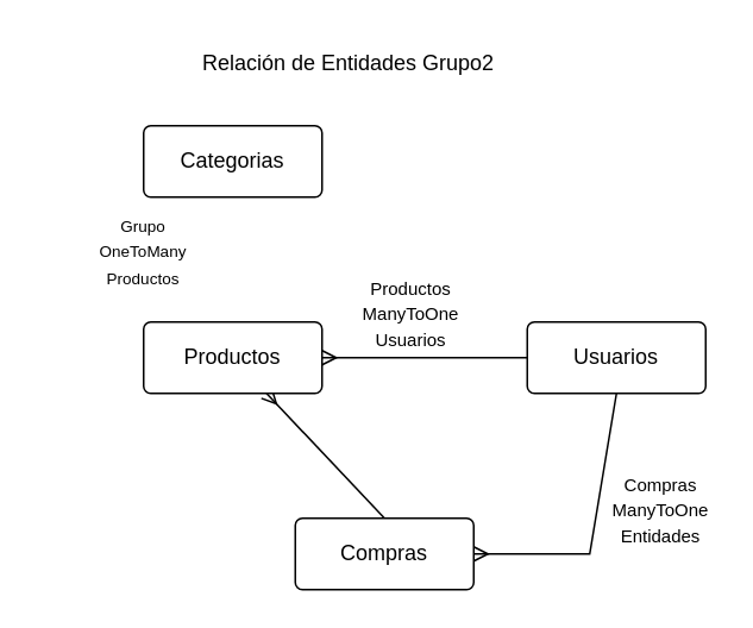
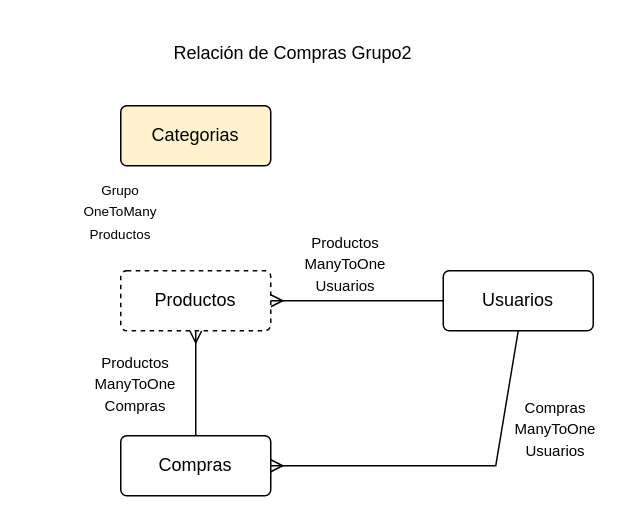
  <mxCell id="0" />
  <mxCell id="1" parent="0" />
- <mxCell id="2" value="Categorias" style="rounded=1;arcSize=10;whiteSpace=wrap;html=1;align=center;" vertex="1" parent="1"><mxGeometry x="80" y="70" width="100" height="40" as="geometry" /></mxCell>
+ <mxCell id="2" value="Categorias" style="rounded=1;arcSize=10;whiteSpace=wrap;html=1;align=center;fillColor=#fff2cc;" vertex="1" parent="1"><mxGeometry x="80" y="70" width="100" height="40" as="geometry" /></mxCell>
  <mxCell id="3" style="edgeStyle=none;rounded=0;orthogonalLoop=1;jettySize=auto;html=1;entryX=0.5;entryY=0;entryDx=0;entryDy=0;endArrow=none;startFill=0;startArrow=ERmany;" edge="1" parent="1" source="5" target="8"><mxGeometry relative="1" as="geometry" /></mxCell>
  <mxCell id="4" style="edgeStyle=none;rounded=0;orthogonalLoop=1;jettySize=auto;html=1;exitX=1;exitY=0.5;exitDx=0;exitDy=0;entryX=0;entryY=0.5;entryDx=0;entryDy=0;startArrow=ERmany;startFill=0;endArrow=none;" edge="1" parent="1" source="5" target="6"><mxGeometry relative="1" as="geometry" /></mxCell>
- <mxCell id="5" value="Productos" style="rounded=1;arcSize=10;whiteSpace=wrap;html=1;align=center;" vertex="1" parent="1"><mxGeometry x="80" y="180" width="100" height="40" as="geometry" /></mxCell>
+ <mxCell id="5" value="Productos" style="rounded=1;arcSize=10;whiteSpace=wrap;html=1;align=center;dashed=1;" vertex="1" parent="1"><mxGeometry x="80" y="180" width="100" height="40" as="geometry" /></mxCell>
  <mxCell id="6" value="Usuarios" style="rounded=1;arcSize=10;whiteSpace=wrap;html=1;align=center;" vertex="1" parent="1"><mxGeometry x="295" y="180" width="100" height="40" as="geometry" /></mxCell>
  <mxCell id="7" style="edgeStyle=none;rounded=0;orthogonalLoop=1;jettySize=auto;html=1;entryX=0.5;entryY=1;entryDx=0;entryDy=0;endArrow=none;startFill=0;startArrow=ERmany;" edge="1" parent="1" source="8" target="6"><mxGeometry relative="1" as="geometry"><mxPoint x="330" y="310" as="targetPoint" /><Array as="points"><mxPoint x="330" y="310" /></Array></mxGeometry></mxCell>
- <mxCell id="8" value="Compras" style="rounded=1;arcSize=10;whiteSpace=wrap;html=1;align=center;" vertex="1" parent="1"><mxGeometry x="165" y="290" width="100" height="40" as="geometry" /></mxCell>
+ <mxCell id="8" value="Compras" style="rounded=1;arcSize=10;whiteSpace=wrap;html=1;align=center;" vertex="1" parent="1"><mxGeometry x="80" y="290" width="100" height="40" as="geometry" /></mxCell>
  <mxCell id="9" value="&lt;font style=&quot;font-size: 9px;&quot;&gt;Grupo&lt;/font&gt;&lt;div&gt;&lt;font style=&quot;font-size: 9px;&quot;&gt;OneToMany&lt;/font&gt;&lt;/div&gt;&lt;div&gt;&lt;font style=&quot;font-size: 9px;&quot;&gt;Productos&lt;/font&gt;&lt;/div&gt;" style="text;html=1;align=center;verticalAlign=middle;whiteSpace=wrap;rounded=0;" vertex="1" parent="1"><mxGeometry x="40" y="120" width="80" height="40" as="geometry" /></mxCell>
  <mxCell id="10" value="&lt;font style=&quot;font-size: 10px;&quot;&gt;Productos&lt;/font&gt;&lt;div&gt;&lt;font style=&quot;font-size: 10px;&quot;&gt;ManyToOne&lt;/font&gt;&lt;/div&gt;&lt;div&gt;&lt;font style=&quot;font-size: 10px;&quot;&gt;Usuarios&lt;/font&gt;&lt;/div&gt;" style="text;html=1;align=center;verticalAlign=middle;whiteSpace=wrap;rounded=0;" vertex="1" parent="1"><mxGeometry x="200" y="160" width="60" height="30" as="geometry" /></mxCell>
- <mxCell id="11" value="&lt;font style=&quot;font-size: 10px;&quot;&gt;Compras&lt;/font&gt;&lt;div&gt;&lt;font style=&quot;font-size: 10px;&quot;&gt;ManyToOne&lt;/font&gt;&lt;/div&gt;&lt;div&gt;&lt;font style=&quot;font-size: 10px;&quot;&gt;Entidades&lt;/font&gt;&lt;/div&gt;" style="text;html=1;align=center;verticalAlign=middle;whiteSpace=wrap;rounded=0;" vertex="1" parent="1"><mxGeometry x="340" y="270" width="60" height="30" as="geometry" /></mxCell>
- <mxCell id="13" value="Relación de Entidades Grupo2" style="text;html=1;align=center;verticalAlign=middle;whiteSpace=wrap;rounded=0;" vertex="1" parent="1"><mxGeometry x="20" y="20" width="350" height="30" as="geometry" /></mxCell>
+ <mxCell id="11" value="&lt;font style=&quot;font-size: 10px;&quot;&gt;Compras&lt;/font&gt;&lt;div&gt;&lt;font style=&quot;font-size: 10px;&quot;&gt;ManyToOne&lt;/font&gt;&lt;/div&gt;&lt;div&gt;&lt;font style=&quot;font-size: 10px;&quot;&gt;Usuarios&lt;/font&gt;&lt;/div&gt;" style="text;html=1;align=center;verticalAlign=middle;whiteSpace=wrap;rounded=0;" vertex="1" parent="1"><mxGeometry x="340" y="270" width="60" height="30" as="geometry" /></mxCell>
+ <mxCell id="12" value="&lt;span style=&quot;font-size: 10px;&quot;&gt;Productos&lt;/span&gt;&lt;div&gt;&lt;span style=&quot;font-size: 10px;&quot;&gt;ManyToOne&lt;/span&gt;&lt;/div&gt;&lt;div&gt;&lt;span style=&quot;font-size: 10px;&quot;&gt;Compras&lt;/span&gt;&lt;/div&gt;" style="text;html=1;align=center;verticalAlign=middle;whiteSpace=wrap;rounded=0;" vertex="1" parent="1"><mxGeometry x="60" y="240" width="60" height="30" as="geometry" /></mxCell>
+ <mxCell id="13" value="Relación de Compras Grupo2" style="text;html=1;align=center;verticalAlign=middle;whiteSpace=wrap;rounded=0;" vertex="1" parent="1"><mxGeometry x="20" y="20" width="350" height="30" as="geometry" /></mxCell>
